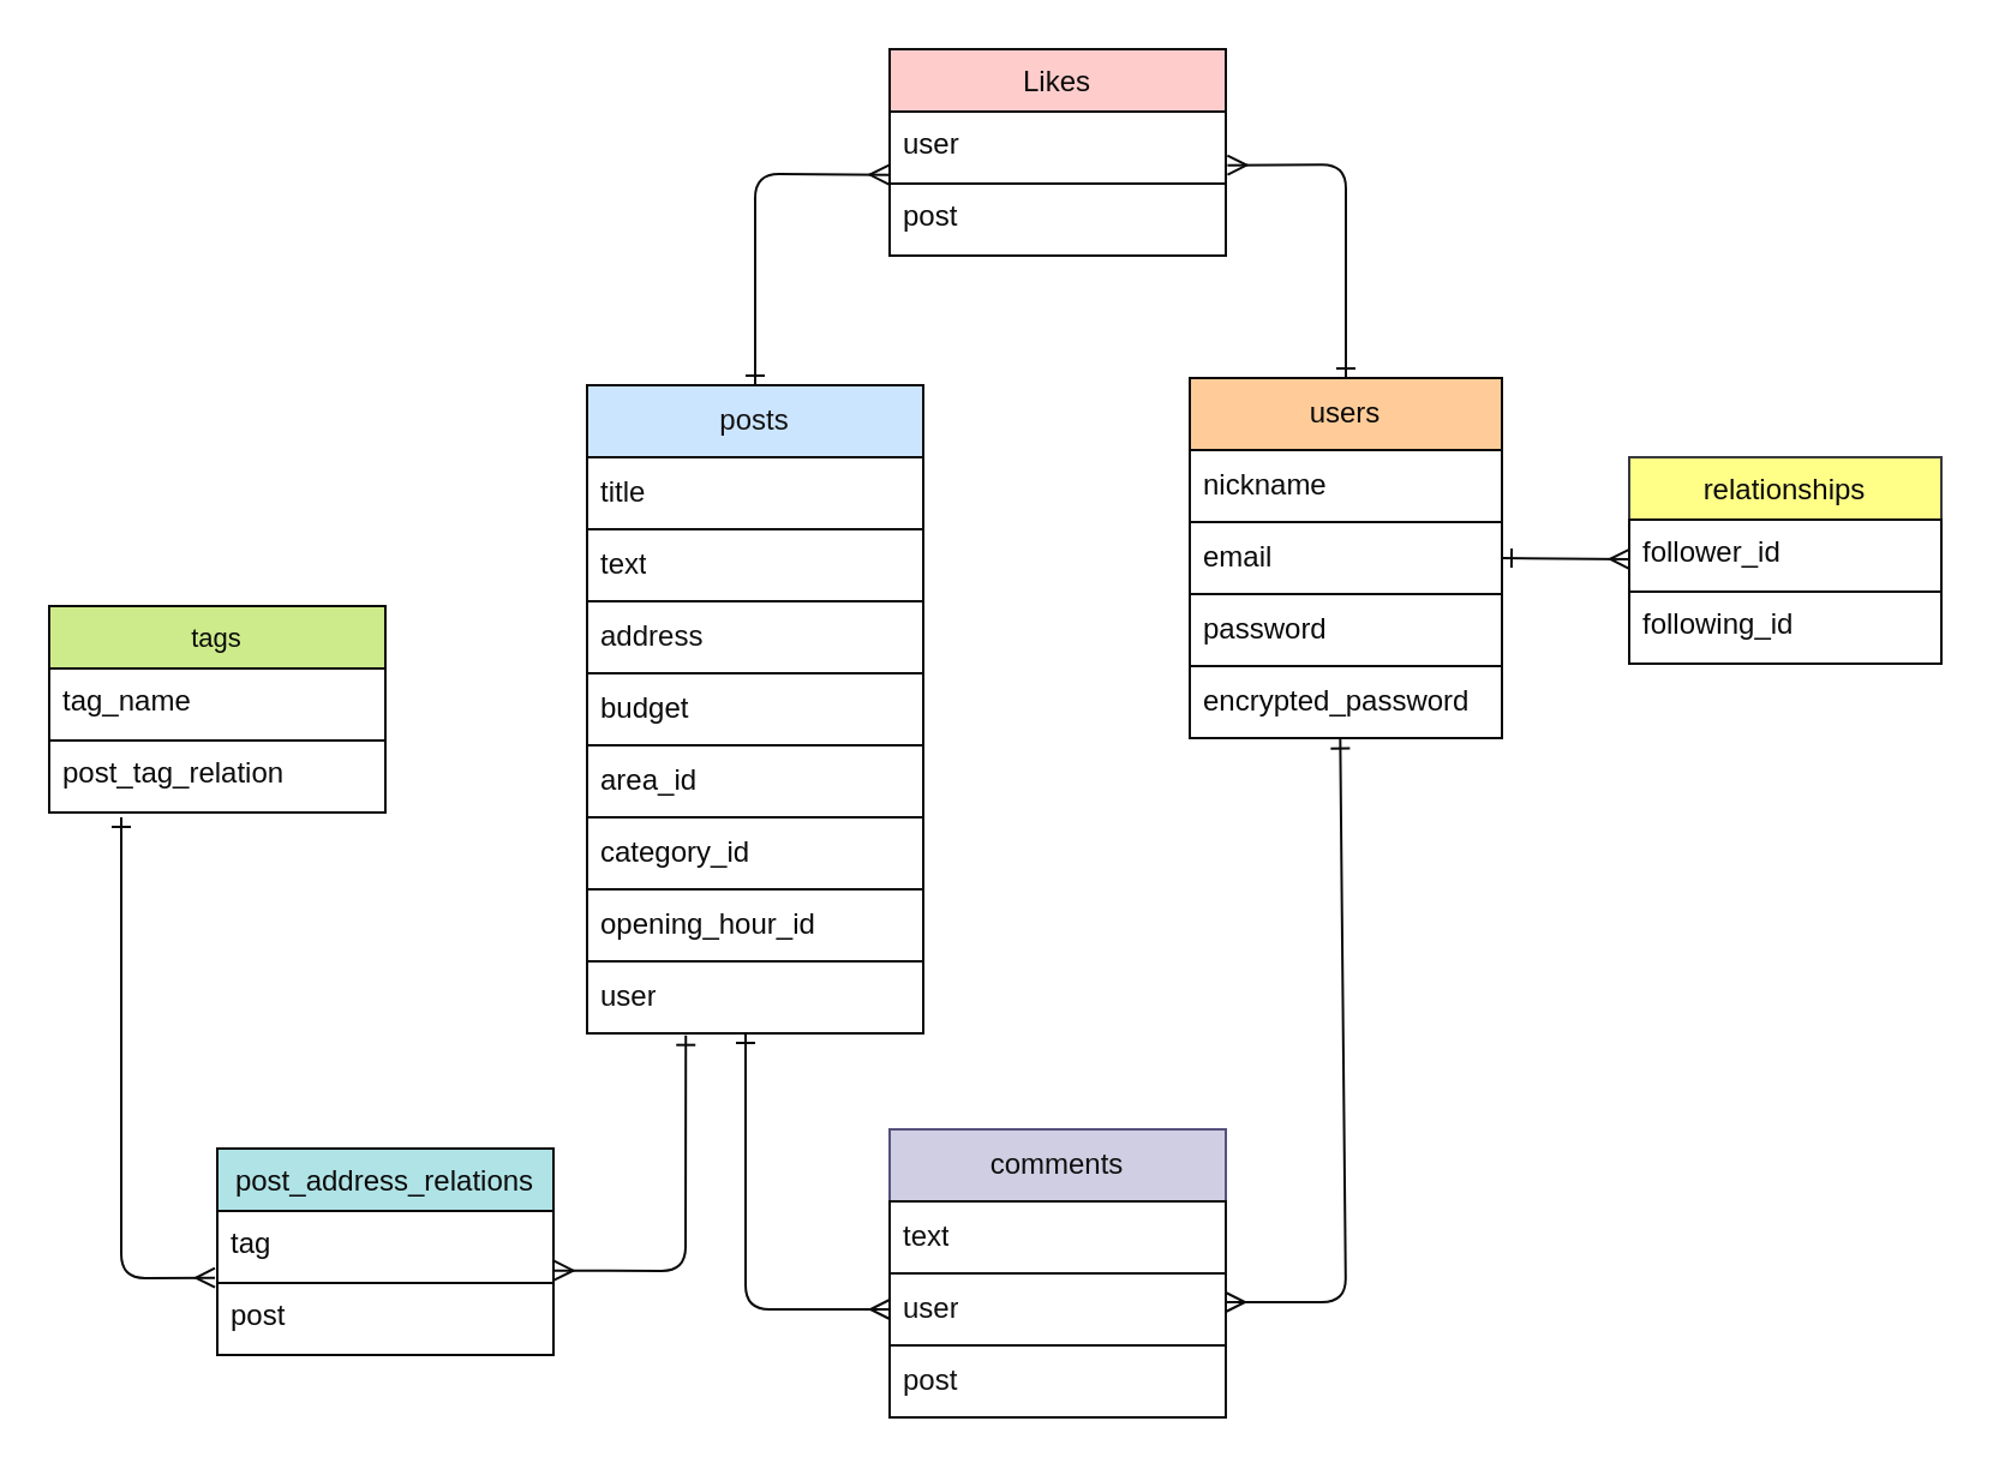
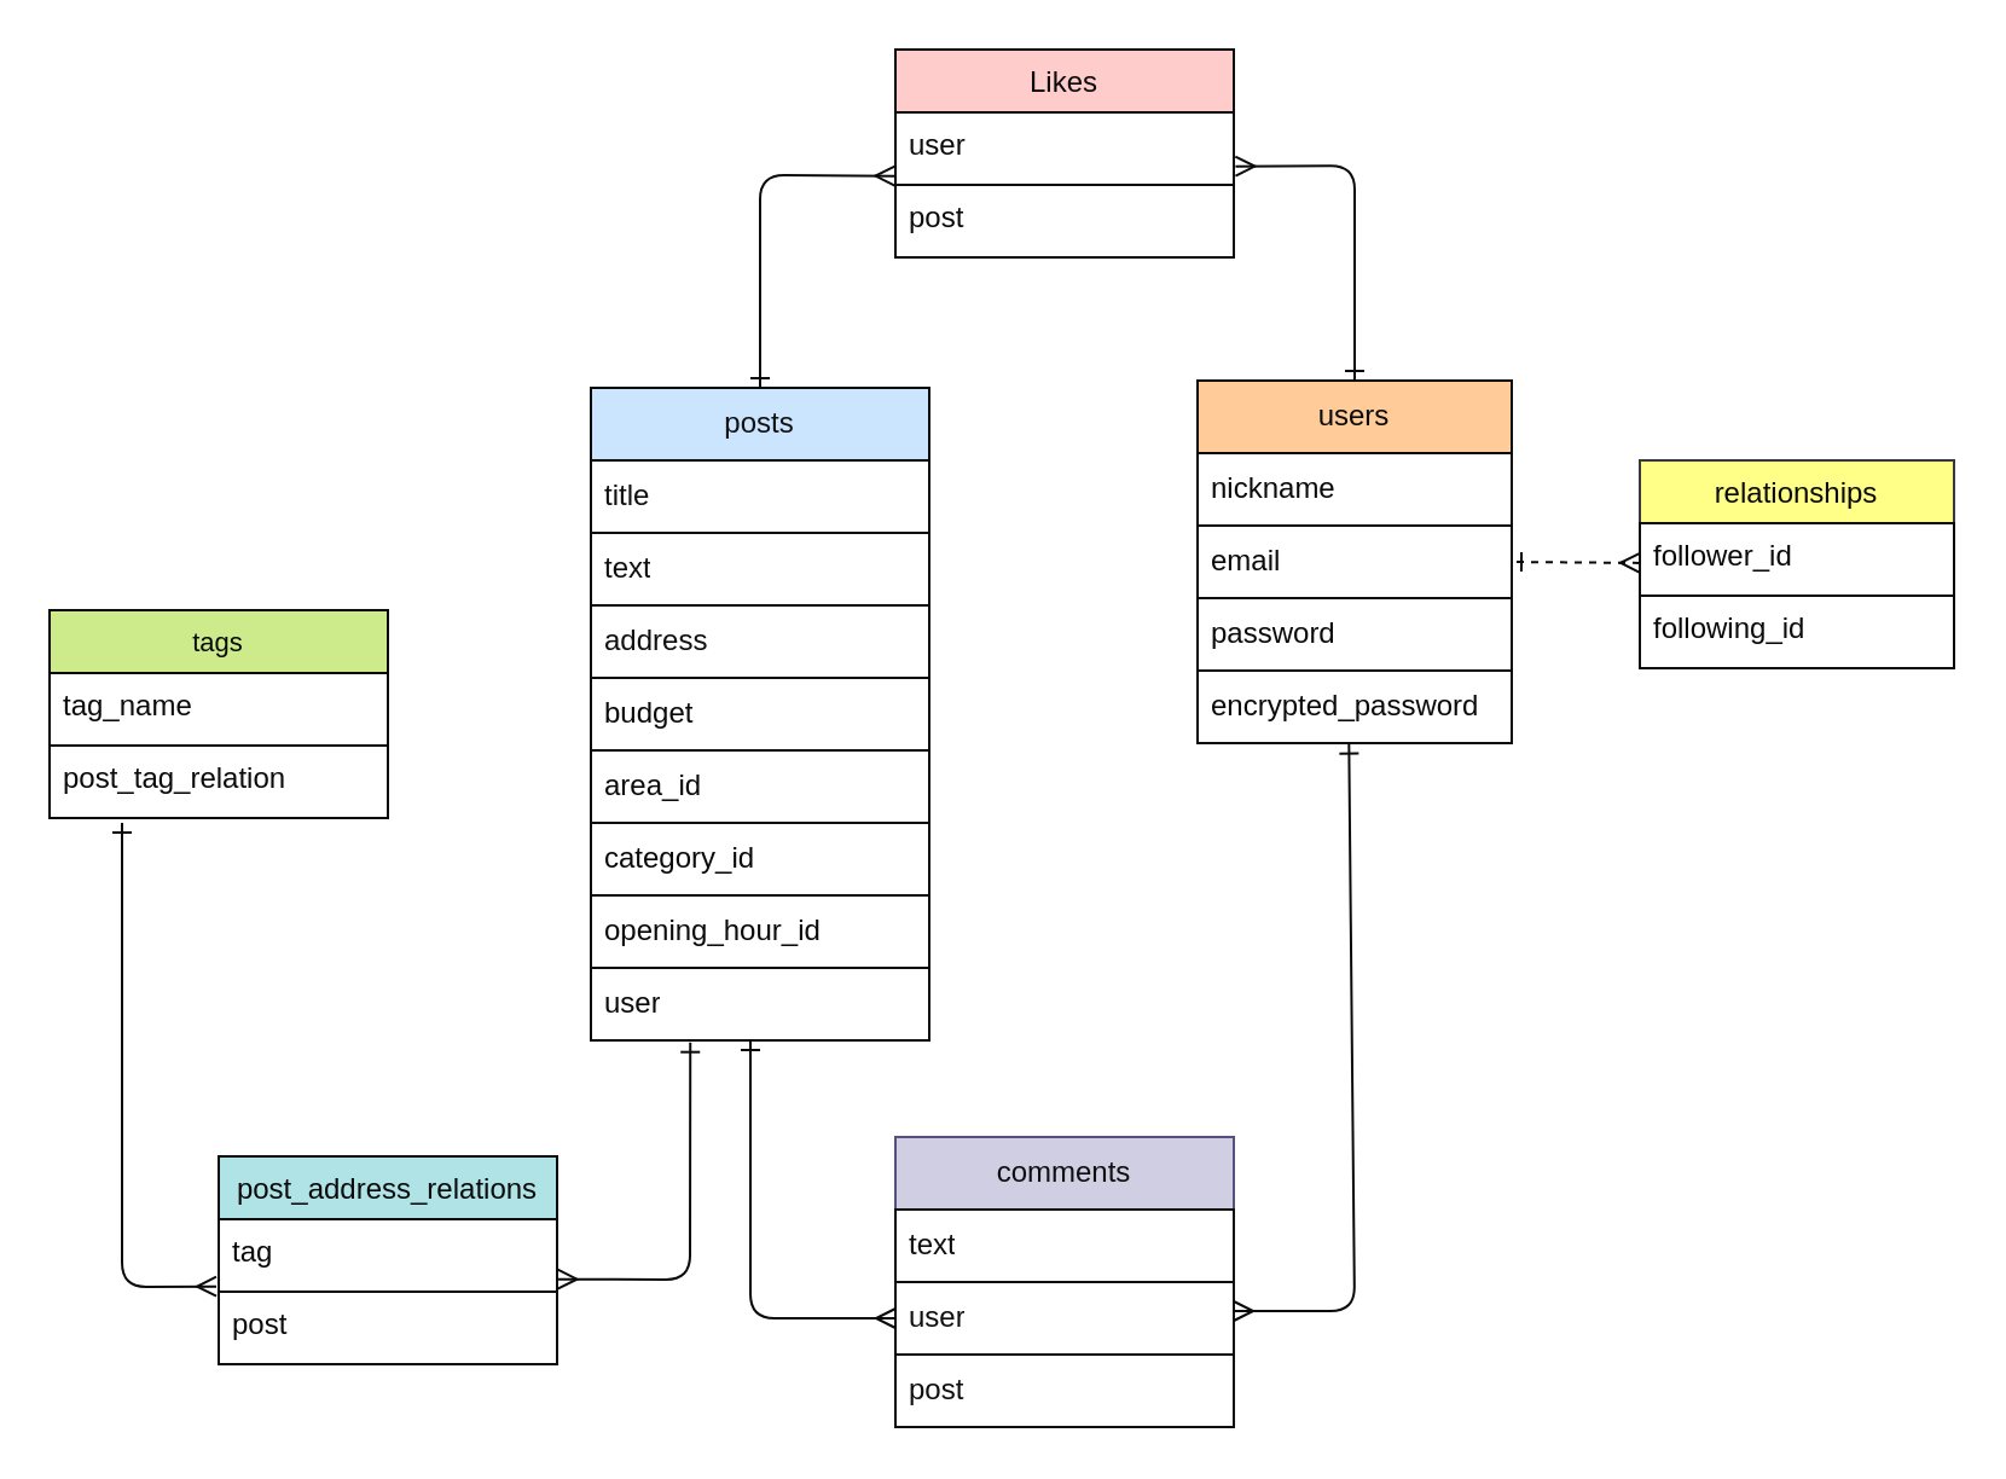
  <mxCell id="0" />
  <mxCell id="1" parent="0" />
- <mxCell id="2" style="edgeStyle=none;html=1;entryX=1;entryY=0.5;entryDx=0;entryDy=0;startArrow=ERmany;startFill=0;endArrow=ERone;endFill=0;elbow=vertical;strokeColor=#0A0A0A;" edge="1" parent="1" source="3" target="32"><mxGeometry relative="1" as="geometry" /></mxCell>
+ <mxCell id="2" style="edgeStyle=none;html=1;entryX=1;entryY=0.5;entryDx=0;entryDy=0;startArrow=ERmany;startFill=0;endArrow=ERone;endFill=0;elbow=vertical;strokeColor=#0A0A0A;dashed=1;" edge="1" parent="1" source="3" target="32"><mxGeometry relative="1" as="geometry" /></mxCell>
  <mxCell id="3" value="relationships" style="swimlane;fontStyle=0;childLayout=stackLayout;horizontal=1;startSize=26;horizontalStack=0;resizeParent=1;resizeParentMax=0;resizeLast=0;collapsible=1;marginBottom=0;align=center;fontSize=12;strokeColor=#36393d;fillColor=#ffff88;fontColor=#0A0A0A;" parent="1" vertex="1"><mxGeometry x="678" y="190" width="130" height="86" as="geometry" /></mxCell>
  <mxCell id="4" value="follower_id" style="text;strokeColor=#0A0A0A;fillColor=#FFFFFF;spacingLeft=4;spacingRight=4;overflow=hidden;rotatable=0;points=[[0,0.5],[1,0.5]];portConstraint=eastwest;fontSize=12;fontColor=#0A0A0A;" parent="3" vertex="1"><mxGeometry y="26" width="130" height="30" as="geometry" /></mxCell>
  <mxCell id="5" value="following_id" style="text;strokeColor=#0A0A0A;fillColor=#FFFFFF;spacingLeft=4;spacingRight=4;overflow=hidden;rotatable=0;points=[[0,0.5],[1,0.5]];portConstraint=eastwest;fontSize=12;fontColor=#0A0A0A;" parent="3" vertex="1"><mxGeometry y="56" width="130" height="30" as="geometry" /></mxCell>
  <mxCell id="6" value="comments" style="swimlane;fontStyle=0;childLayout=stackLayout;horizontal=1;startSize=30;horizontalStack=0;resizeParent=1;resizeParentMax=0;resizeLast=0;collapsible=1;marginBottom=0;whiteSpace=wrap;html=1;strokeColor=#56517e;fillColor=#d0cee2;fontColor=#0F0F0F;" parent="1" vertex="1"><mxGeometry x="370" y="470" width="140" height="120" as="geometry" /></mxCell>
  <mxCell id="7" value="text" style="text;strokeColor=#0F0F0F;fillColor=#FFFFFF;align=left;verticalAlign=middle;spacingLeft=4;spacingRight=4;overflow=hidden;points=[[0,0.5],[1,0.5]];portConstraint=eastwest;rotatable=0;whiteSpace=wrap;html=1;fontColor=#0F0F0F;" parent="6" vertex="1"><mxGeometry y="30" width="140" height="30" as="geometry" /></mxCell>
  <mxCell id="8" value="user" style="text;strokeColor=#0F0F0F;fillColor=#FFFFFF;align=left;verticalAlign=middle;spacingLeft=4;spacingRight=4;overflow=hidden;points=[[0,0.5],[1,0.5]];portConstraint=eastwest;rotatable=0;whiteSpace=wrap;html=1;fontColor=#0F0F0F;" parent="6" vertex="1"><mxGeometry y="60" width="140" height="30" as="geometry" /></mxCell>
  <mxCell id="9" value="post" style="text;strokeColor=#0F0F0F;fillColor=#FFFFFF;align=left;verticalAlign=middle;spacingLeft=4;spacingRight=4;overflow=hidden;points=[[0,0.5],[1,0.5]];portConstraint=eastwest;rotatable=0;whiteSpace=wrap;html=1;fontColor=#0F0F0F;" parent="6" vertex="1"><mxGeometry y="90" width="140" height="30" as="geometry" /></mxCell>
  <mxCell id="10" style="edgeStyle=none;html=1;entryX=-0.002;entryY=0.878;entryDx=0;entryDy=0;entryPerimeter=0;startArrow=ERone;startFill=0;endArrow=ERmany;endFill=0;elbow=vertical;exitX=0.5;exitY=0;exitDx=0;exitDy=0;strokeColor=#0A0A0A;" edge="1" parent="1" source="11" target="27"><mxGeometry relative="1" as="geometry"><Array as="points"><mxPoint x="314" y="72" /></Array></mxGeometry></mxCell>
  <mxCell id="11" value="posts" style="swimlane;fontStyle=0;childLayout=stackLayout;horizontal=1;startSize=30;horizontalStack=0;resizeParent=1;resizeParentMax=0;resizeLast=0;collapsible=1;marginBottom=0;whiteSpace=wrap;html=1;fillColor=#cce5ff;strokeColor=#0A0A0A;fontColor=#121212;labelBackgroundColor=none;swimlaneFillColor=#FFFFFF;" parent="1" vertex="1"><mxGeometry x="244" y="160" width="140" height="270" as="geometry" /></mxCell>
  <mxCell id="12" value="title" style="text;strokeColor=none;fillColor=none;align=left;verticalAlign=middle;spacingLeft=4;spacingRight=4;overflow=hidden;points=[[0,0.5],[1,0.5]];portConstraint=eastwest;rotatable=0;whiteSpace=wrap;html=1;fontColor=#0F0F0F;" parent="11" vertex="1"><mxGeometry y="30" width="140" height="30" as="geometry" /></mxCell>
  <mxCell id="13" value="text" style="text;strokeColor=#0A0A0A;fillColor=none;align=left;verticalAlign=middle;spacingLeft=4;spacingRight=4;overflow=hidden;points=[[0,0.5],[1,0.5]];portConstraint=eastwest;rotatable=0;whiteSpace=wrap;html=1;fontColor=#0F0F0F;" parent="11" vertex="1"><mxGeometry y="60" width="140" height="30" as="geometry" /></mxCell>
  <mxCell id="14" value="address" style="text;strokeColor=#0A0A0A;fillColor=none;align=left;verticalAlign=middle;spacingLeft=4;spacingRight=4;overflow=hidden;points=[[0,0.5],[1,0.5]];portConstraint=eastwest;rotatable=0;whiteSpace=wrap;html=1;fontColor=#0F0F0F;" parent="11" vertex="1"><mxGeometry y="90" width="140" height="30" as="geometry" /></mxCell>
  <mxCell id="15" value="budget" style="text;strokeColor=#0A0A0A;fillColor=none;align=left;verticalAlign=middle;spacingLeft=4;spacingRight=4;overflow=hidden;points=[[0,0.5],[1,0.5]];portConstraint=eastwest;rotatable=0;whiteSpace=wrap;html=1;labelBorderColor=none;fontColor=#0A0A0A;" vertex="1" parent="11"><mxGeometry y="120" width="140" height="30" as="geometry" /></mxCell>
  <mxCell id="16" value="area_id" style="text;strokeColor=#0A0A0A;fillColor=none;align=left;verticalAlign=middle;spacingLeft=4;spacingRight=4;overflow=hidden;points=[[0,0.5],[1,0.5]];portConstraint=eastwest;rotatable=0;whiteSpace=wrap;html=1;fontColor=#0A0A0A;" parent="11" vertex="1"><mxGeometry y="150" width="140" height="30" as="geometry" /></mxCell>
  <mxCell id="17" value="category_id" style="text;strokeColor=#0A0A0A;fillColor=none;align=left;verticalAlign=middle;spacingLeft=4;spacingRight=4;overflow=hidden;points=[[0,0.5],[1,0.5]];portConstraint=eastwest;rotatable=0;whiteSpace=wrap;html=1;fontColor=#0A0A0A;" parent="11" vertex="1"><mxGeometry y="180" width="140" height="30" as="geometry" /></mxCell>
  <mxCell id="18" value="opening_hour_id" style="text;strokeColor=#0A0A0A;fillColor=none;align=left;verticalAlign=middle;spacingLeft=4;spacingRight=4;overflow=hidden;points=[[0,0.5],[1,0.5]];portConstraint=eastwest;rotatable=0;whiteSpace=wrap;html=1;fontColor=#0A0A0A;" parent="11" vertex="1"><mxGeometry y="210" width="140" height="30" as="geometry" /></mxCell>
  <mxCell id="19" value="user" style="text;strokeColor=#0A0A0A;fillColor=none;align=left;verticalAlign=middle;spacingLeft=4;spacingRight=4;overflow=hidden;points=[[0,0.5],[1,0.5]];portConstraint=eastwest;rotatable=0;whiteSpace=wrap;html=1;fontColor=#0A0A0A;" vertex="1" parent="11"><mxGeometry y="240" width="140" height="30" as="geometry" /></mxCell>
  <mxCell id="20" value="post_address_relations" style="swimlane;fontStyle=0;childLayout=stackLayout;horizontal=1;startSize=26;horizontalStack=0;resizeParent=1;resizeParentMax=0;resizeLast=0;collapsible=1;marginBottom=0;align=center;fontSize=12;fillColor=#b0e3e6;strokeColor=#0A0A0A;fontColor=#0A0A0A;" parent="1" vertex="1"><mxGeometry x="90" y="478" width="140" height="86" as="geometry" /></mxCell>
  <mxCell id="21" value="tag" style="text;strokeColor=#0A0A0A;fillColor=#FFFFFF;spacingLeft=4;spacingRight=4;overflow=hidden;rotatable=0;points=[[0,0.5],[1,0.5]];portConstraint=eastwest;fontSize=12;fontColor=#0A0A0A;" parent="20" vertex="1"><mxGeometry y="26" width="140" height="30" as="geometry" /></mxCell>
  <mxCell id="22" value="post" style="text;strokeColor=#0A0A0A;fillColor=#FFFFFF;spacingLeft=4;spacingRight=4;overflow=hidden;rotatable=0;points=[[0,0.5],[1,0.5]];portConstraint=eastwest;fontSize=12;fontColor=#0A0A0A;" parent="20" vertex="1"><mxGeometry y="56" width="140" height="30" as="geometry" /></mxCell>
  <mxCell id="23" value="tags" style="swimlane;fontStyle=0;childLayout=stackLayout;horizontal=1;startSize=26;horizontalStack=0;resizeParent=1;resizeParentMax=0;resizeLast=0;collapsible=1;marginBottom=0;align=center;fontSize=11;fillColor=#cdeb8b;strokeColor=#0A0A0A;swimlaneFillColor=default;fontColor=#0A0A0A;" parent="1" vertex="1"><mxGeometry x="20" y="252" width="140" height="86" as="geometry" /></mxCell>
  <mxCell id="24" value="tag_name" style="text;strokeColor=#0A0A0A;fillColor=#FFFFFF;spacingLeft=4;spacingRight=4;overflow=hidden;rotatable=0;points=[[0,0.5],[1,0.5]];portConstraint=eastwest;fontSize=12;fontColor=#0A0A0A;" parent="23" vertex="1"><mxGeometry y="26" width="140" height="30" as="geometry" /></mxCell>
  <mxCell id="25" value="post_tag_relation" style="text;strokeColor=#0A0A0A;fillColor=#FFFFFF;spacingLeft=4;spacingRight=4;overflow=hidden;rotatable=0;points=[[0,0.5],[1,0.5]];portConstraint=eastwest;fontSize=12;fontColor=#0A0A0A;" parent="23" vertex="1"><mxGeometry y="56" width="140" height="30" as="geometry" /></mxCell>
  <mxCell id="26" value="Likes" style="swimlane;fontStyle=0;childLayout=stackLayout;horizontal=1;startSize=26;horizontalStack=0;resizeParent=1;resizeParentMax=0;resizeLast=0;collapsible=1;marginBottom=0;align=center;fontSize=12;fillColor=#ffcccc;strokeColor=#0A0A0A;fontColor=#0A0A0A;" parent="1" vertex="1"><mxGeometry x="370" y="20" width="140" height="86" as="geometry" /></mxCell>
  <mxCell id="27" value="user" style="text;strokeColor=#0A0A0A;fillColor=#FFFFFF;spacingLeft=4;spacingRight=4;overflow=hidden;rotatable=0;points=[[0,0.5],[1,0.5]];portConstraint=eastwest;fontSize=12;fontColor=#0A0A0A;" parent="26" vertex="1"><mxGeometry y="26" width="140" height="30" as="geometry" /></mxCell>
  <mxCell id="28" value="post" style="text;strokeColor=#0A0A0A;fillColor=#FFFFFF;spacingLeft=4;spacingRight=4;overflow=hidden;rotatable=0;points=[[0,0.5],[1,0.5]];portConstraint=eastwest;fontSize=12;fontColor=#0A0A0A;" parent="26" vertex="1"><mxGeometry y="56" width="140" height="30" as="geometry" /></mxCell>
  <mxCell id="29" style="edgeStyle=none;html=1;entryX=1.005;entryY=0.745;entryDx=0;entryDy=0;entryPerimeter=0;startArrow=ERone;startFill=0;endArrow=ERmany;endFill=0;elbow=vertical;exitX=0.5;exitY=0;exitDx=0;exitDy=0;strokeColor=#0A0A0A;" edge="1" parent="1" source="30" target="27"><mxGeometry relative="1" as="geometry"><Array as="points"><mxPoint x="560" y="68" /></Array></mxGeometry></mxCell>
  <mxCell id="30" value="users" style="swimlane;fontStyle=0;childLayout=stackLayout;horizontal=1;startSize=30;horizontalStack=0;resizeParent=1;resizeParentMax=0;resizeLast=0;collapsible=1;marginBottom=0;whiteSpace=wrap;html=1;fillColor=#ffcc99;strokeColor=#0A0A0A;fontColor=#0A0A0A;" parent="1" vertex="1"><mxGeometry x="495" y="157" width="130" height="150" as="geometry" /></mxCell>
  <mxCell id="31" value="nickname" style="text;strokeColor=#0A0A0A;fillColor=#FFFFFF;align=left;verticalAlign=middle;spacingLeft=4;spacingRight=4;overflow=hidden;points=[[0,0.5],[1,0.5]];portConstraint=eastwest;rotatable=0;whiteSpace=wrap;html=1;fontColor=#0A0A0A;" parent="30" vertex="1"><mxGeometry y="30" width="130" height="30" as="geometry" /></mxCell>
  <mxCell id="32" value="email" style="text;strokeColor=#0A0A0A;fillColor=#FFFFFF;align=left;verticalAlign=middle;spacingLeft=4;spacingRight=4;overflow=hidden;points=[[0,0.5],[1,0.5]];portConstraint=eastwest;rotatable=0;whiteSpace=wrap;html=1;fontColor=#0A0A0A;" parent="30" vertex="1"><mxGeometry y="60" width="130" height="30" as="geometry" /></mxCell>
  <mxCell id="33" value="password" style="text;strokeColor=#0A0A0A;fillColor=#FFFFFF;align=left;verticalAlign=middle;spacingLeft=4;spacingRight=4;overflow=hidden;points=[[0,0.5],[1,0.5]];portConstraint=eastwest;rotatable=0;whiteSpace=wrap;html=1;fontColor=#0A0A0A;" parent="30" vertex="1"><mxGeometry y="90" width="130" height="30" as="geometry" /></mxCell>
  <mxCell id="34" value="encrypted_password" style="text;strokeColor=#0A0A0A;fillColor=#FFFFFF;align=left;verticalAlign=middle;spacingLeft=4;spacingRight=4;overflow=hidden;points=[[0,0.5],[1,0.5]];portConstraint=eastwest;rotatable=0;whiteSpace=wrap;html=1;fontColor=#0A0A0A;" parent="30" vertex="1"><mxGeometry y="120" width="130" height="30" as="geometry" /></mxCell>
  <mxCell id="35" style="edgeStyle=none;html=1;startArrow=ERone;startFill=0;endArrow=ERmany;endFill=0;elbow=vertical;exitX=0.482;exitY=1.111;exitDx=0;exitDy=0;exitPerimeter=0;entryX=1;entryY=0.5;entryDx=0;entryDy=0;strokeColor=#0A0A0A;" edge="1" parent="1"><mxGeometry relative="1" as="geometry"><mxPoint x="557.66" y="307.33" as="sourcePoint" /><mxPoint x="510" y="542" as="targetPoint" /><Array as="points"><mxPoint x="560" y="542" /></Array></mxGeometry></mxCell>
  <mxCell id="36" style="edgeStyle=none;html=1;entryX=0;entryY=0.5;entryDx=0;entryDy=0;startArrow=ERone;startFill=0;endArrow=ERmany;endFill=0;elbow=vertical;strokeColor=#0A0A0A;" edge="1" parent="1" target="8"><mxGeometry relative="1" as="geometry"><mxPoint x="310" y="430" as="sourcePoint" /><Array as="points"><mxPoint x="310" y="545" /></Array></mxGeometry></mxCell>
  <mxCell id="37" style="edgeStyle=none;html=1;startArrow=ERone;startFill=0;endArrow=ERmany;endFill=0;elbow=vertical;entryX=-0.007;entryY=0.928;entryDx=0;entryDy=0;entryPerimeter=0;strokeColor=#0A0A0A;" edge="1" parent="1" target="21"><mxGeometry relative="1" as="geometry"><mxPoint x="50" y="490" as="targetPoint" /><mxPoint x="50" y="340" as="sourcePoint" /><Array as="points"><mxPoint x="50" y="532" /></Array></mxGeometry></mxCell>
  <mxCell id="38" style="edgeStyle=none;html=1;exitX=0.308;exitY=1.128;exitDx=0;exitDy=0;entryX=1.016;entryY=-0.072;entryDx=0;entryDy=0;entryPerimeter=0;startArrow=ERone;startFill=0;endArrow=ERmany;endFill=0;elbow=vertical;exitPerimeter=0;strokeColor=#0A0A0A;" edge="1" parent="1"><mxGeometry relative="1" as="geometry"><mxPoint x="285.12" y="430.84" as="sourcePoint" /><mxPoint x="230.24" y="528.84" as="targetPoint" /><Array as="points"><mxPoint x="285" y="529" /></Array></mxGeometry></mxCell>
